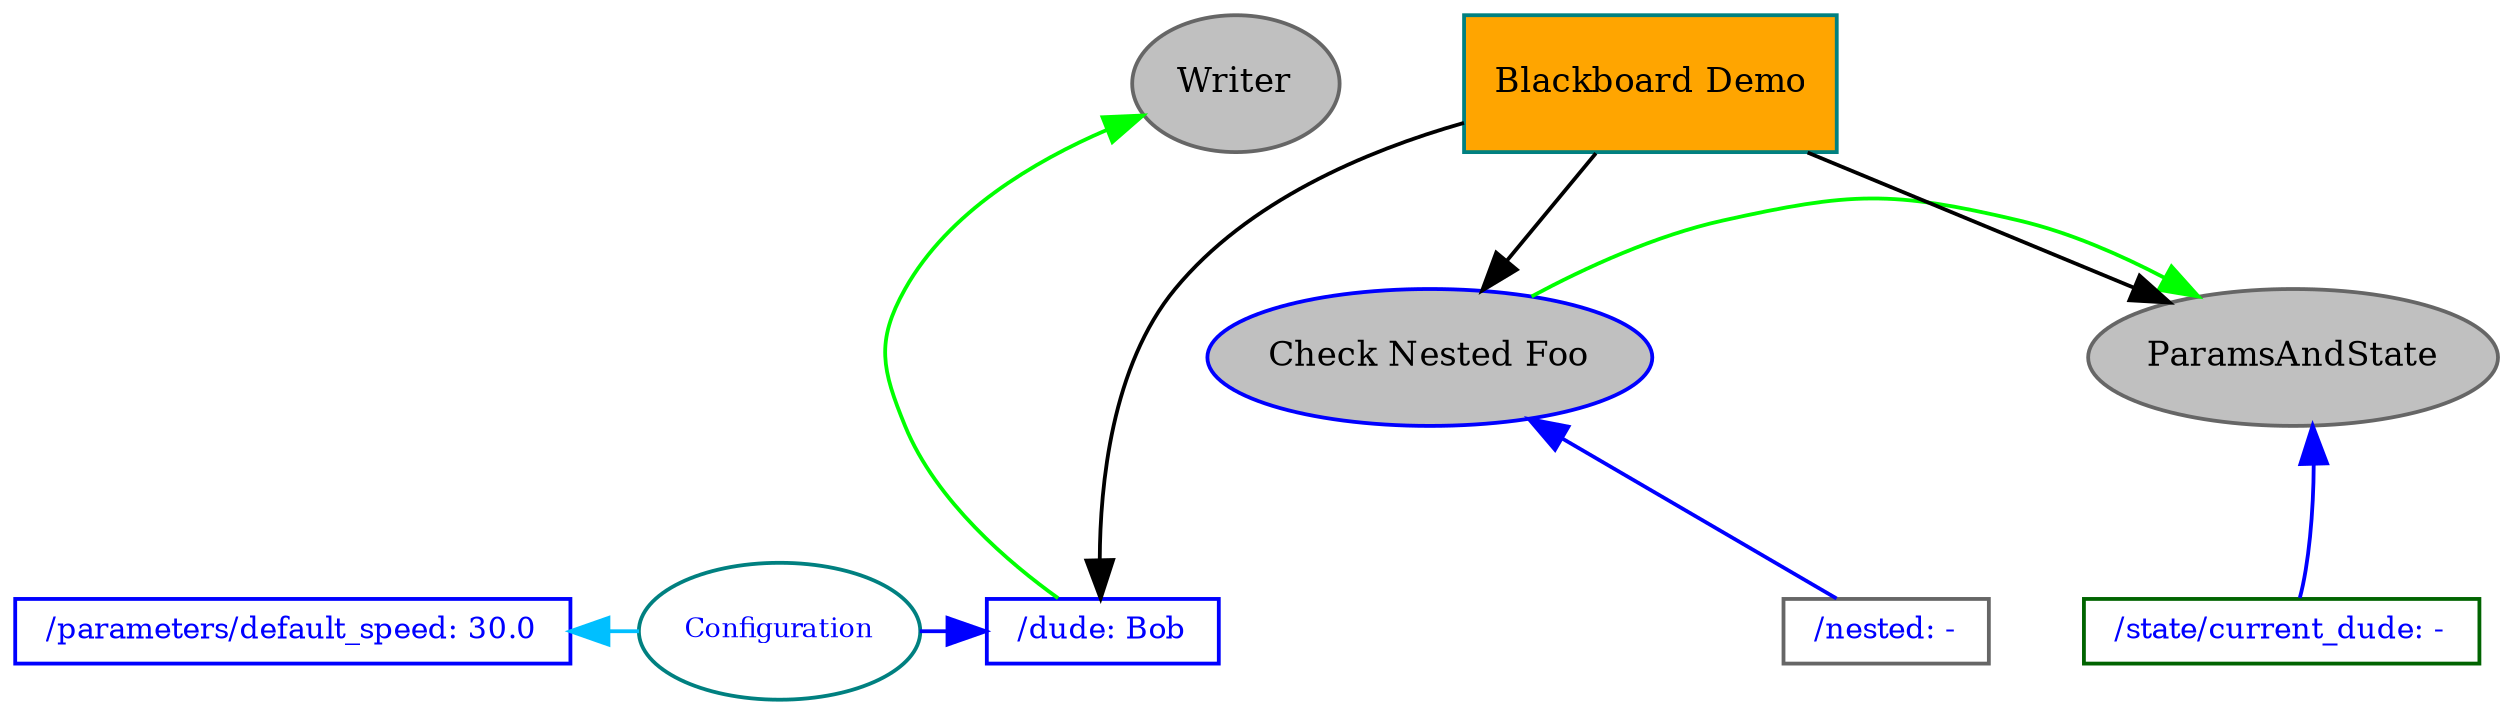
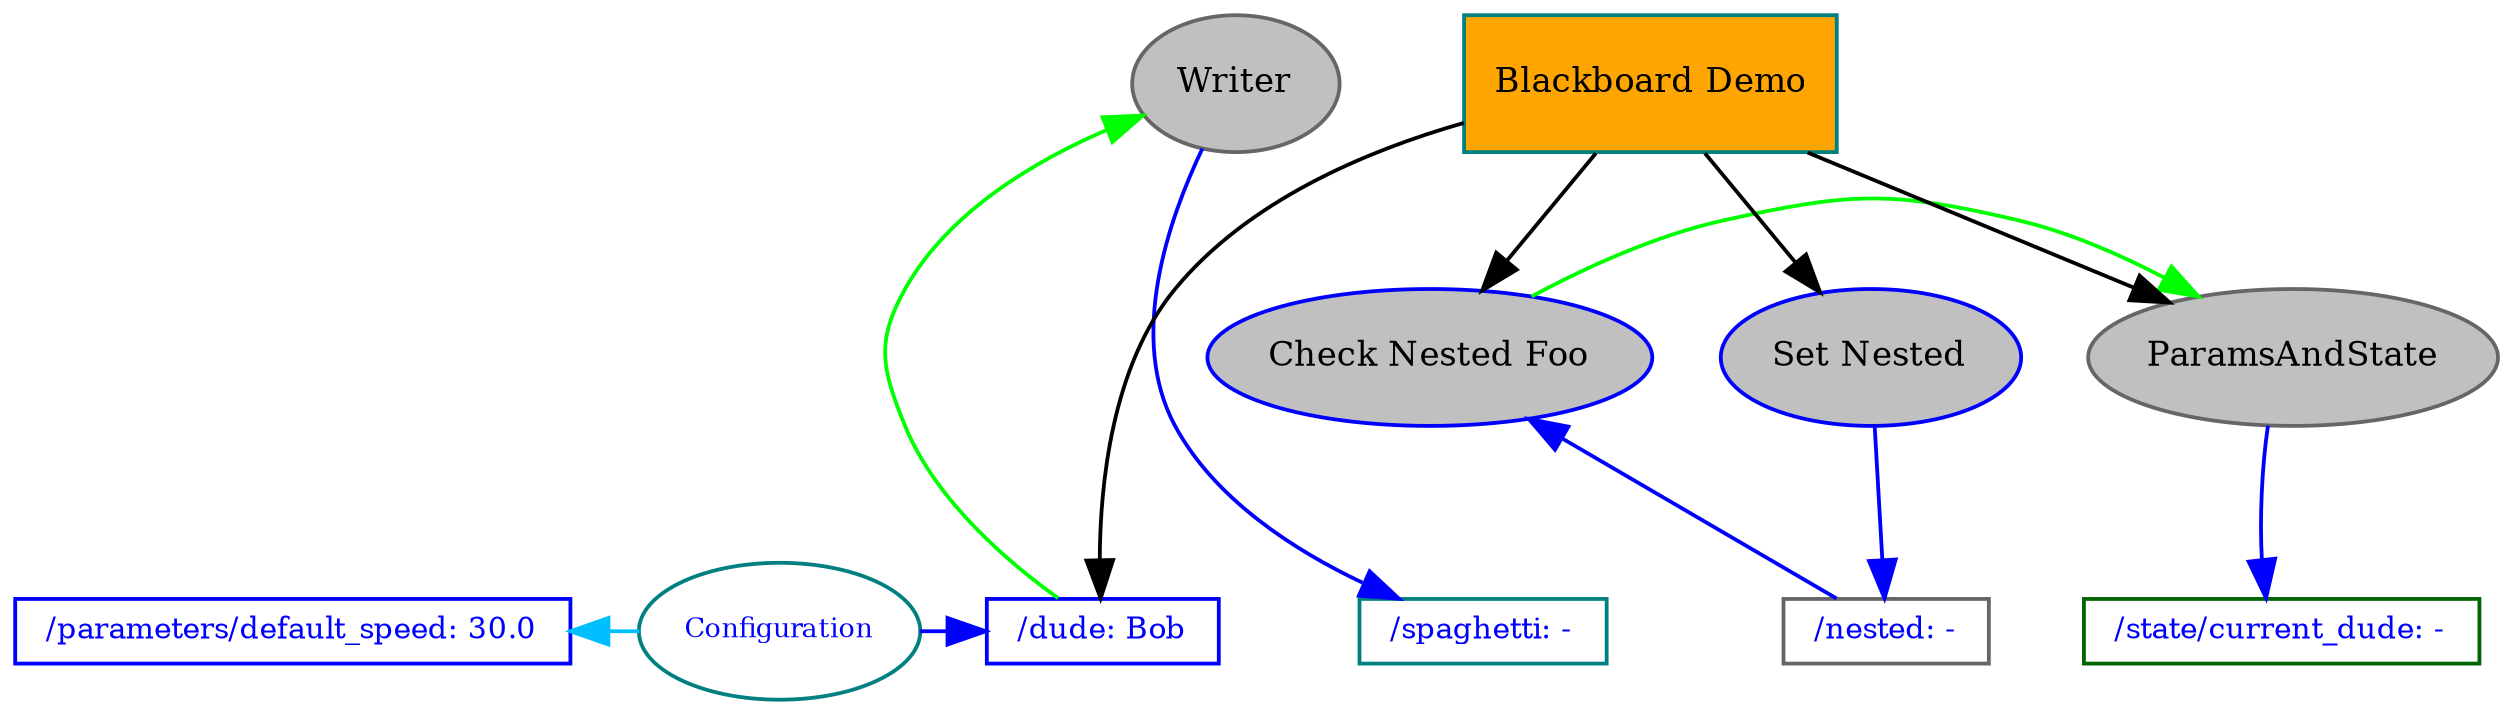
  digraph {
    fontname="times-roman"
    ordering=out
    node [color=blue fillcolor=white fontcolor=blue fontname="times-roman" fontsize=8 shape=box style=filled]
    edge [color=blue constraint=False fontname="times-roman" weight=0]
    n1 [fixedsize=False height=0 label="/parameters/default_speed: 30.0" width=0]
    n2 [color=teal fontsize=7 label=Configuration shape=ellipse]
    n3 [color=darkgreen fixedsize=False height=0 label="/state/current_dude: -" width=0]
    n4 [color=gray40 fixedsize=False height=0 label="/nested: -" width=0]
+   n5 [color=teal fixedsize=False height=0 label="/spaghetti: -" width=0]
    n6 [fixedsize=False height=0 label="/dude: Bob" width=0]
    n7 [fillcolor=gray fontcolor=black fontsize=9 label="Check Nested Foo" shape=ellipse]
    n8 [color=gray40 fillcolor=gray fontcolor=black fontsize=9 label=Writer shape=ellipse]
    n9 [color=teal fillcolor=orange fontcolor=black fontsize=9 label="Blackboard Demo"]
+   n10 [fillcolor=gray fontcolor=black fontsize=9 label="Set Nested" shape=ellipse]
    n11 [color=gray40 fillcolor=gray fontcolor=black fontsize=9 label=ParamsAndState shape=ellipse]
    subgraph sub_1 {
      label=Blackboard
      rank=sink
      n1
      n2
      n3
      n4
+     n5
      n6
    }
    n2 -> n1 [color=deepskyblue]
    n2 -> n6
    n4 -> n7
    n6 -> n8 [color=green]
    n7 -> n11 [color=green]
+   n8 -> n5
    n9 -> n6 [color="" constraint="" weight=""]
    n9 -> n7 [color="" constraint="" weight=""]
+   n9 -> n10 [color="" constraint="" weight=""]
    n9 -> n11 [color="" constraint="" weight=""]
-   n3 -> n11
+   n10 -> n4
+   n11 -> n3
  }
